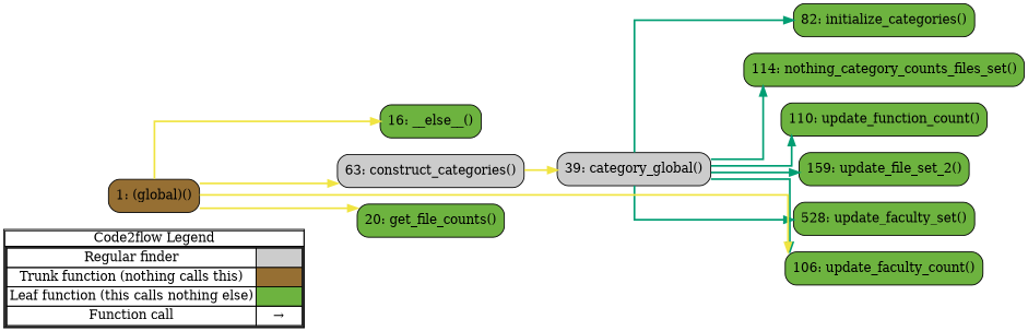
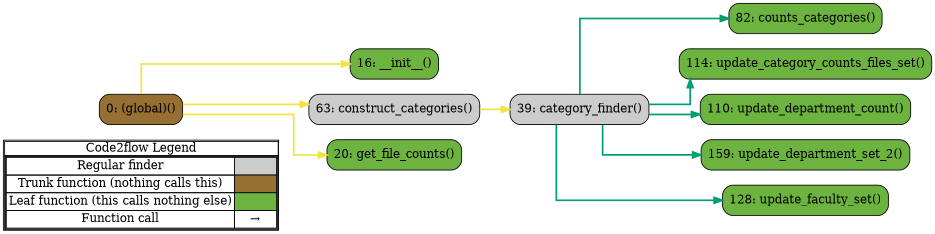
  digraph {
    concentrate=true
    rankdir=LR
    splines=ortho
    node [shape=rect fillcolor="#6db33f" style="rounded,filled"]
    edge [color="#009E73" penwidth=2]
    n1 [label=<         <table cellspacing="0" cellpadding="0" border="1"><tr><td>Code2flow Legend</td></tr><tr><td>         <table cellspacing="0">         <tr><td>Regular finder</td><td width="50px" bgcolor='#cccccc'></td></tr>         <tr><td>Trunk function (nothing calls this)</td><td bgcolor='#966F33'></td></tr>         <tr><td>Leaf function (this calls nothing else)</td><td bgcolor='#6db33f'></td></tr>         <tr><td>Function call</td><td><font color='black'>&#8594;</font></td></tr>         </table></td></tr></table>         > margin=0 shape=none fillcolor="" style=""]
-   n2 [label="16: __else__()"]
-   n3 [fillcolor="#cccccc" label="39: category_global()"]
+   n2 [label="16: __init__()"]
+   n3 [fillcolor="#cccccc" label="39: category_finder()"]
    n4 [fillcolor="#cccccc" label="63: construct_categories()"]
    n5 [label="20: get_file_counts()"]
-   n6 [label="82: initialize_categories()"]
-   n7 [label="114: nothing_category_counts_files_set()"]
-   n8 [label="110: update_function_count()"]
-   n9 [label="159: update_file_set_2()"]
-   n10 [label="106: update_faculty_count()"]
-   n11 [label="528: update_faculty_set()"]
-   n12 [fillcolor="#966F33" label="1: (global)()"]
+   n6 [label="82: counts_categories()"]
+   n7 [label="114: update_category_counts_files_set()"]
+   n8 [label="110: update_department_count()"]
+   n9 [label="159: update_department_set_2()"]
+   n11 [label="128: update_faculty_set()"]
+   n12 [fillcolor="#966F33" label="0: (global)()"]
    subgraph sub_1 {
      label=legend
      rank=min
      n1
    }
    subgraph sub_2 {
      label="File: wos_classification"
      style=dotted
      n12
      subgraph sub_3 {
        label="Class: WosClassification"
        style=dotted
        n2
        n3
        n4
        n5
        n6
        n7
        n8
        n9
-       n10
        n11
      }
    }
    n3 -> n6
    n3 -> n7
    n3 -> n8
    n3 -> n9
-   n3 -> n10
    n3 -> n11
    n4 -> n3 [color="#F0E442"]
    n12 -> n2 [color="#F0E442"]
    n12 -> n4 [color="#F0E442"]
    n12 -> n5 [color="#F0E442"]
-   n12 -> n10 [color="#F0E442"]
  }
